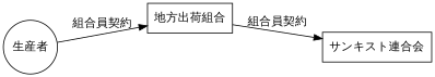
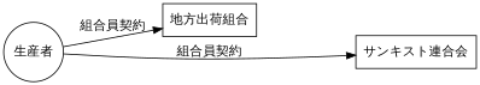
  digraph {
    fontname=Nunito
    rankdir=LR
    node [fillcolor=white fixedsize=false fontname=Nunito shape=box style=filled]
    edge [fontname=Nunito]
    "生産者" [shape=circle width=0.9]
    "地方出荷組合"
    "サンキスト連合会"
    "生産者" -> "地方出荷組合" [label="組合員契約"]
-   "地方出荷組合" -> "サンキスト連合会" [label="組合員契約"]
+   "生産者" -> "サンキスト連合会" [label="組合員契約"]
  }
